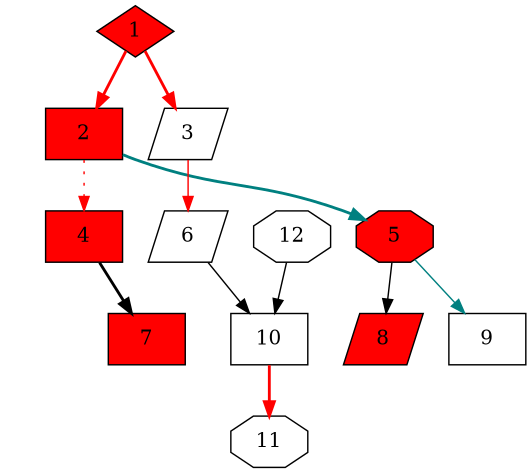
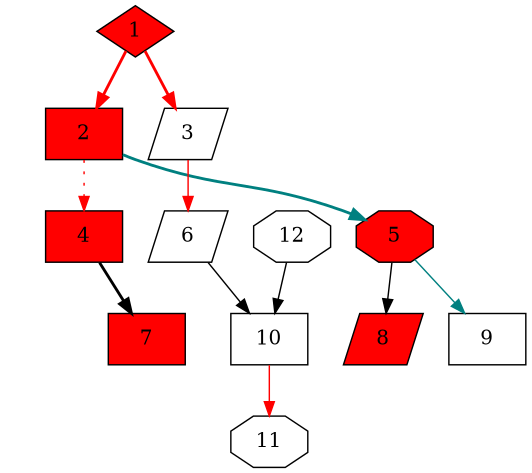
  digraph {
    ordering=out
    node [shape=box]
    edge [color=red style=bold]
    n1 [label=C style=invis shape=""]
    1 [fillcolor=red shape=diamond style=filled]
    2 [fillcolor=red style=filled]
    3 [shape=parallelogram]
    4 [fillcolor=red style=filled]
    5 [fillcolor=red shape=octagon style=filled]
    6 [shape=parallelogram]
    7 [fillcolor=red style=filled]
    8 [fillcolor=red shape=parallelogram style=filled]
    9
    10
    11 [shape=octagon]
    12 [shape=octagon]
    1 -> 2
    1 -> 3
    2 -> 4 [style=dotted]
    2 -> 5 [color=teal]
    3 -> n1 [style=invis color=""]
    3 -> 6 [style=solid]
    4 -> n1 [style=invis color=""]
    4 -> 7 [color=black]
    5 -> 8 [color=black style=solid]
    5 -> 9 [color=teal style=solid]
    6 -> n1 [style=invis color=""]
    6 -> 10 [color=black style=solid]
-   10 -> 11
+   10 -> 11 [style=solid]
    12 -> 10 [color=black style=solid]
  }
